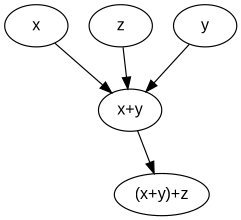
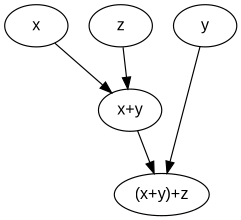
  digraph {
    fontname="Liberation Sans"
    node [fontname="Liberation Sans"]
    edge [fontname="Liberation Sans"]
    n1 [label=x]
    n2 [label="x+y"]
    n3 [label="(x+y)+z"]
    n4 [label=y]
    n5 [label=z]
    n1 -> n2
    n2 -> n3
-   n4 -> n2
+   n4 -> n3
    n5 -> n2
  }
